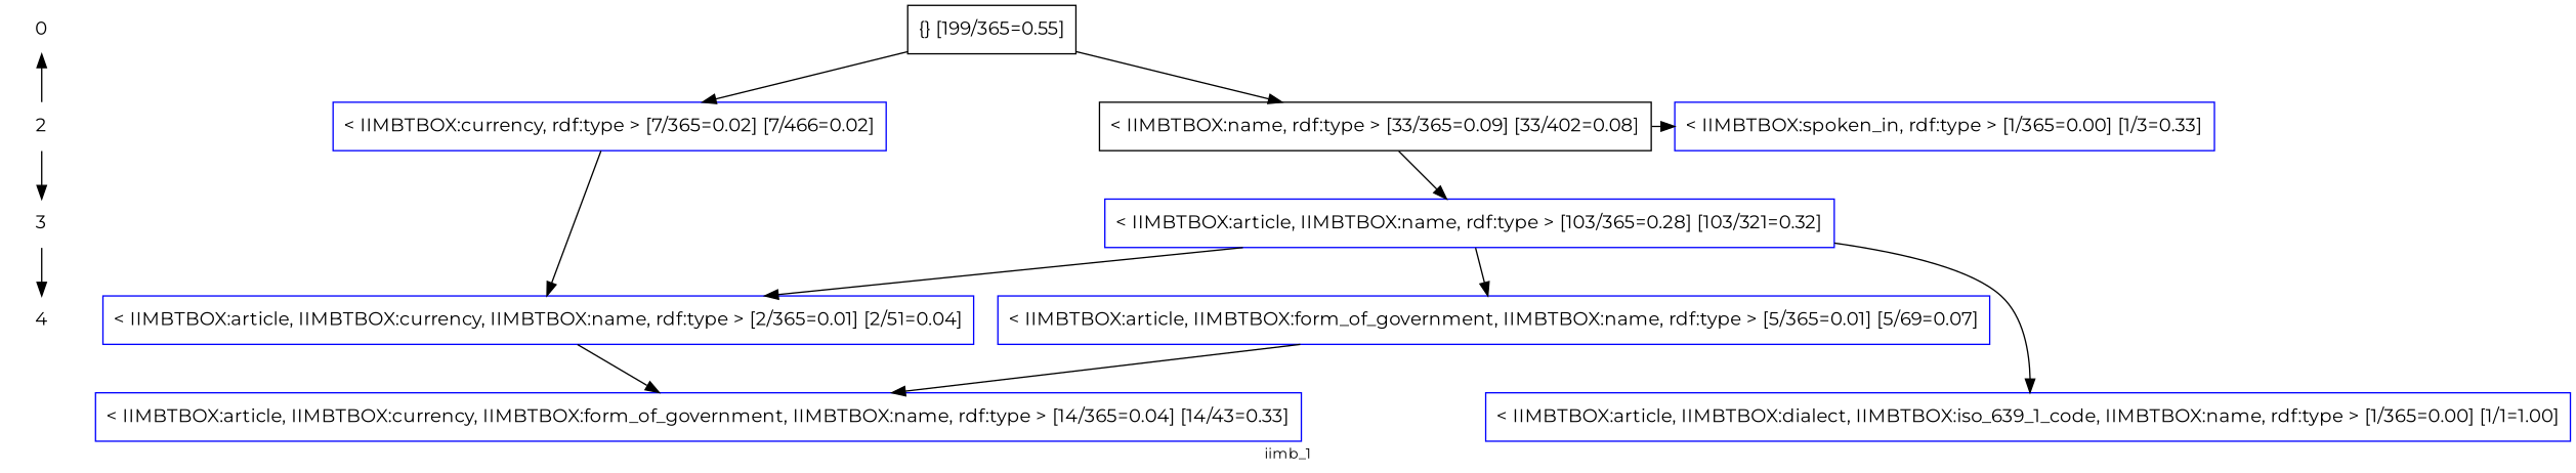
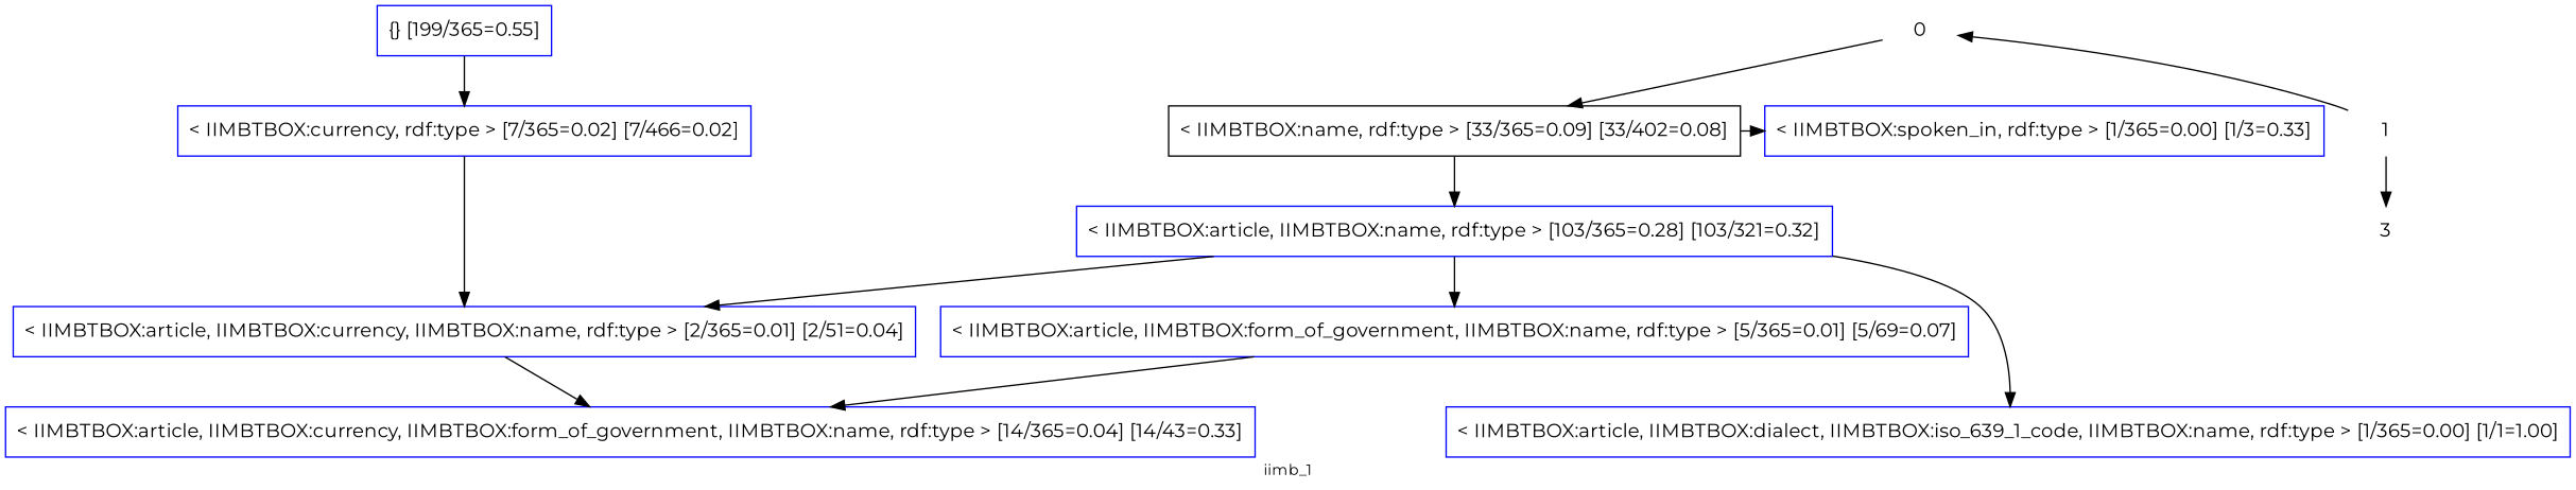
  digraph {
    fontname=Montserrat
    fontsize=11.0
    label=iimb_1
    node [fontname=Montserrat shape=rectangle color=blue style=solid]
    edge [color=black fontname=Montserrat style=solid]
    n1 [label=0 shape=plaintext color="" style=""]
-   n2 [color=black label="{} [199/365=0.55]"]
-   n3 [label=2 shape=plaintext color="" style=""]
+   n2 [label="{} [199/365=0.55]"]
+   n3 [label=1 shape=plaintext color="" style=""]
    n4 [label="< IIMBTBOX:currency, rdf:type > [7/365=0.02] [7/466=0.02]"]
    n5 [color=black label="< IIMBTBOX:name, rdf:type > [33/365=0.09] [33/402=0.08]"]
    n6 [label="< IIMBTBOX:spoken_in, rdf:type > [1/365=0.00] [1/3=0.33]"]
    n7 [label=3 shape=plaintext color="" style=""]
    n8 [label="< IIMBTBOX:article, IIMBTBOX:name, rdf:type > [103/365=0.28] [103/321=0.32]"]
-   n9 [label=4 shape=plaintext color="" style=""]
    n10 [label="< IIMBTBOX:article, IIMBTBOX:currency, IIMBTBOX:name, rdf:type > [2/365=0.01] [2/51=0.04]"]
    n11 [label="< IIMBTBOX:article, IIMBTBOX:form_of_government, IIMBTBOX:name, rdf:type > [5/365=0.01] [5/69=0.07]"]
    n12 [label="< IIMBTBOX:article, IIMBTBOX:currency, IIMBTBOX:form_of_government, IIMBTBOX:name, rdf:type > [14/365=0.04] [14/43=0.33]"]
    n13 [label="< IIMBTBOX:article, IIMBTBOX:dialect, IIMBTBOX:iso_639_1_code, IIMBTBOX:name, rdf:type > [1/365=0.00] [1/1=1.00]"]
    subgraph sub_1 {
      rank=same
      n1
      n2
    }
    subgraph sub_2 {
      rank=same
      n3
      n4
      n5
      n6
    }
    subgraph sub_3 {
      rank=same
      n7
      n8
    }
    subgraph sub_4 {
      rank=same
-     n9
      n10
      n11
    }
    subgraph sub_5 {
      rank=same
      n12
      n13
    }
    n2 -> n4
-   n2 -> n5
+   n1 -> n5
    n3 -> n1 [color="" style=""]
    n3 -> n7 [color="" style=""]
    n4 -> n10
    n5 -> n6
    n5 -> n8
-   n7 -> n9 [color="" style=""]
    n8 -> n10
    n8 -> n11
    n8 -> n13
    n10 -> n12
    n11 -> n12
  }
